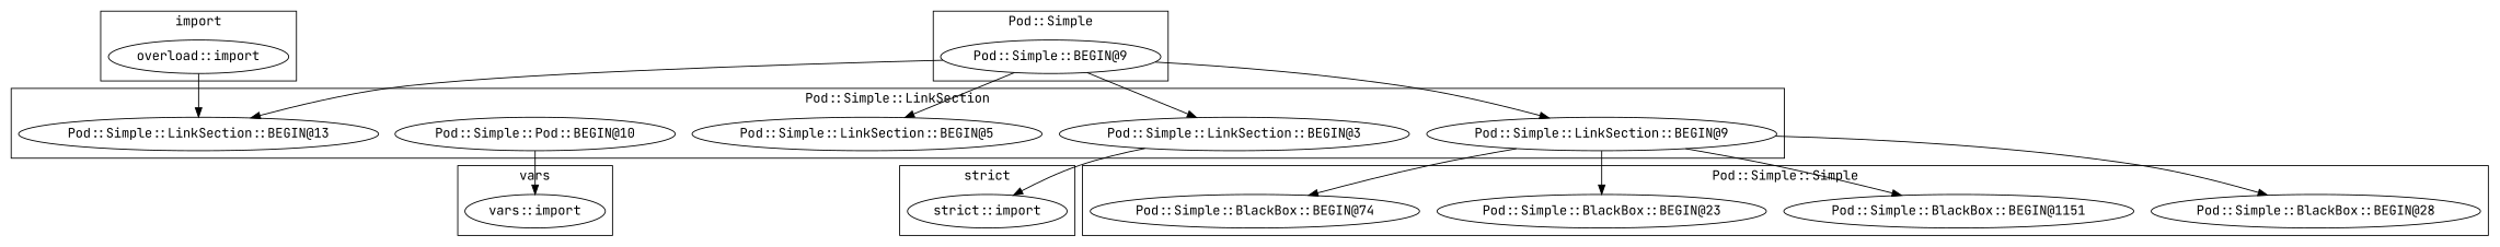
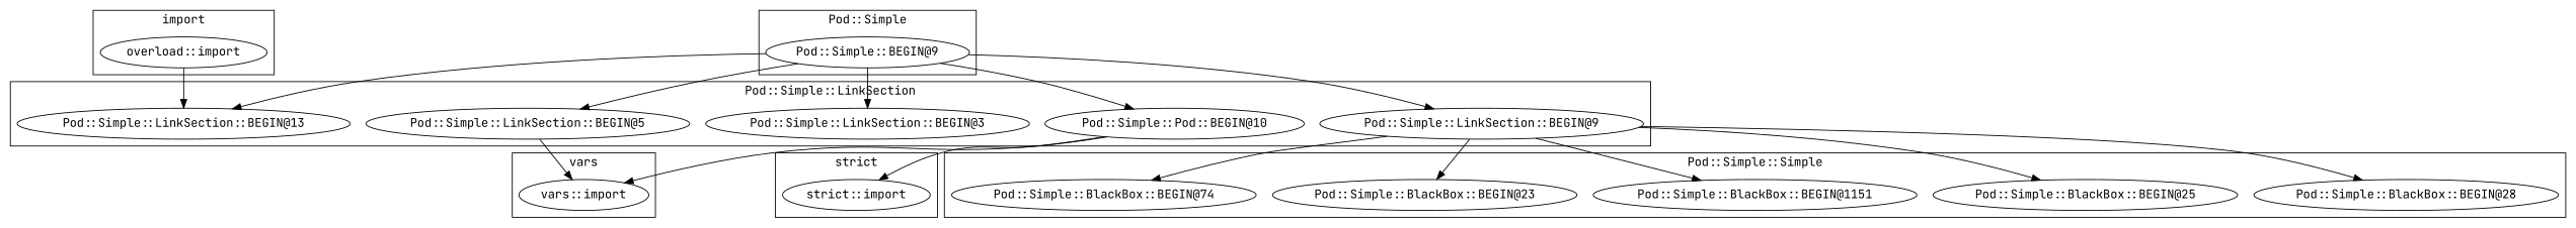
  digraph {
    fontname="JetBrains Mono"
    node [fontname="JetBrains Mono"]
    edge [fontname="JetBrains Mono"]
    "overload::import"
    "Pod::Simple::BEGIN@9"
    "vars::import"
    "strict::import"
    "Pod::Simple::BlackBox::BEGIN@28"
+   "Pod::Simple::BlackBox::BEGIN@25"
    "Pod::Simple::BlackBox::BEGIN@1151"
    "Pod::Simple::BlackBox::BEGIN@23"
    n9 [label="Pod::Simple::BlackBox::BEGIN@74"]
    n10 [label="Pod::Simple::Pod::BEGIN@10"]
    n11 [label="Pod::Simple::LinkSection::BEGIN@3"]
    "Pod::Simple::LinkSection::BEGIN@13"
    "Pod::Simple::LinkSection::BEGIN@9"
    "Pod::Simple::LinkSection::BEGIN@5"
    subgraph cluster_1 {
      label=import
      "overload::import"
    }
    subgraph cluster_2 {
      label="Pod::Simple"
      "Pod::Simple::BEGIN@9"
    }
    subgraph cluster_3 {
      label=vars
      "vars::import"
    }
    subgraph cluster_4 {
      label="strict"
      "strict::import"
    }
    subgraph cluster_5 {
      label="Pod::Simple::Simple"
      "Pod::Simple::BlackBox::BEGIN@28"
+     "Pod::Simple::BlackBox::BEGIN@25"
      "Pod::Simple::BlackBox::BEGIN@1151"
      "Pod::Simple::BlackBox::BEGIN@23"
      n9
    }
    subgraph cluster_6 {
      label="Pod::Simple::LinkSection"
      n10
      n11
      "Pod::Simple::LinkSection::BEGIN@13"
      "Pod::Simple::LinkSection::BEGIN@9"
      "Pod::Simple::LinkSection::BEGIN@5"
    }
    "overload::import" -> "Pod::Simple::LinkSection::BEGIN@13"
+   "Pod::Simple::BEGIN@9" -> n10
    "Pod::Simple::BEGIN@9" -> n11
    "Pod::Simple::BEGIN@9" -> "Pod::Simple::LinkSection::BEGIN@13"
    "Pod::Simple::BEGIN@9" -> "Pod::Simple::LinkSection::BEGIN@9"
    "Pod::Simple::BEGIN@9" -> "Pod::Simple::LinkSection::BEGIN@5"
    n10 -> "vars::import"
-   n11 -> "strict::import"
+   n10 -> "strict::import"
    "Pod::Simple::LinkSection::BEGIN@9" -> "Pod::Simple::BlackBox::BEGIN@28"
+   "Pod::Simple::LinkSection::BEGIN@9" -> "Pod::Simple::BlackBox::BEGIN@25"
    "Pod::Simple::LinkSection::BEGIN@9" -> "Pod::Simple::BlackBox::BEGIN@1151"
    "Pod::Simple::LinkSection::BEGIN@9" -> "Pod::Simple::BlackBox::BEGIN@23"
    "Pod::Simple::LinkSection::BEGIN@9" -> n9
+   "Pod::Simple::LinkSection::BEGIN@5" -> "vars::import"
  }
